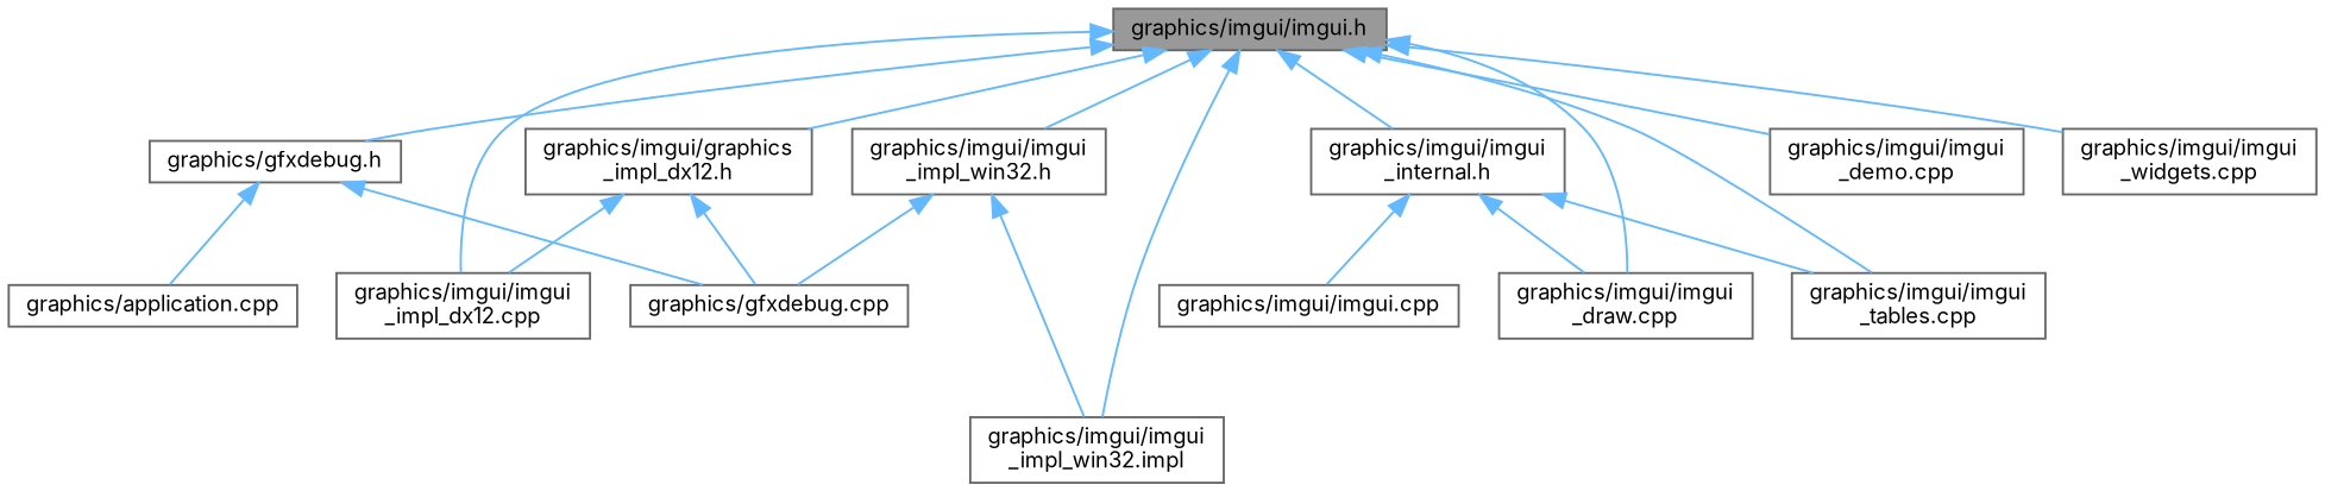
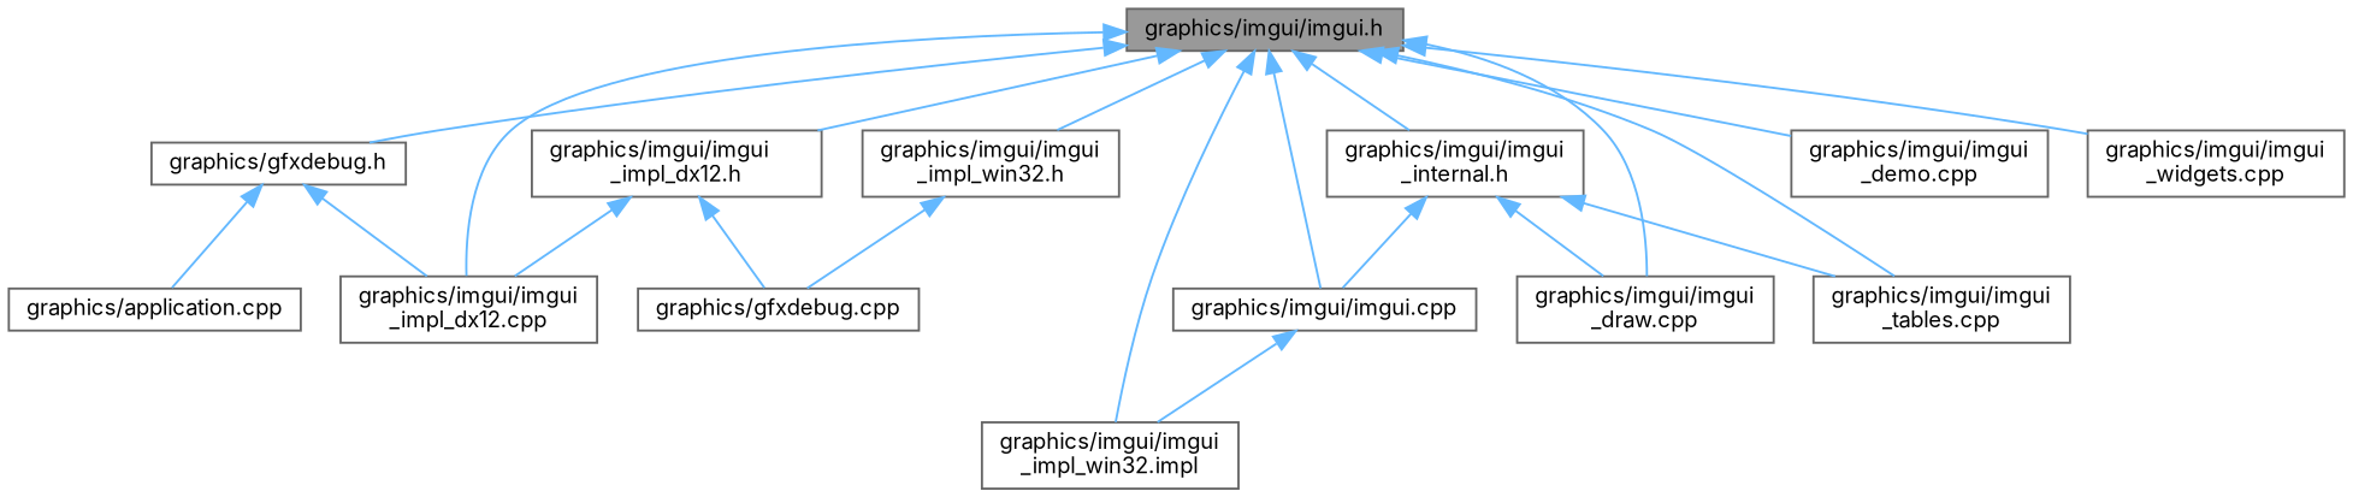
  digraph {
    fontname=Inter
    node [color=grey40 fillcolor=white fontname=Inter fontsize=10 shape=box style=filled]
    edge [color=steelblue1 dir=back fontname=Inter fontsize=10 labelfontname=Helvetica labelfontsize=10 style=solid]
    n1 [color=gray40 fillcolor=grey60 fontcolor=black height=0.2 label="graphics/imgui/imgui.h" width=0.4]
    n2 [height=0.2 label="graphics/gfxdebug.h" width=0.4]
    n3 [height=0.2 label="graphics/imgui/imgui.cpp" width=0.4]
    n4 [height=0.2 label="graphics/imgui/imgui\l_demo.cpp" width=0.4]
    n5 [height=0.2 label="graphics/imgui/imgui\l_draw.cpp" width=0.4]
    n6 [height=0.2 label="graphics/imgui/imgui\l_impl_dx12.cpp" width=0.4]
-   n7 [height=0.2 label="graphics/imgui/graphics\l_impl_dx12.h" width=0.4]
+   n7 [height=0.2 label="graphics/imgui/imgui\l_impl_dx12.h" width=0.4]
    n8 [height=0.2 label="graphics/imgui/imgui\l_impl_win32.impl" width=0.4]
    n9 [height=0.2 label="graphics/imgui/imgui\l_impl_win32.h" width=0.4]
    n10 [height=0.2 label="graphics/imgui/imgui\l_internal.h" width=0.4]
    n11 [height=0.2 label="graphics/imgui/imgui\l_tables.cpp" width=0.4]
    n12 [height=0.2 label="graphics/imgui/imgui\l_widgets.cpp" width=0.4]
    n13 [height=0.2 label="graphics/application.cpp" width=0.4]
    n14 [height=0.2 label="graphics/gfxdebug.cpp" width=0.4]
    n1 -> n2
+   n1 -> n3
    n1 -> n4
    n1 -> n5
    n1 -> n6
    n1 -> n7
    n1 -> n8
    n1 -> n9
    n1 -> n10
    n1 -> n11
    n1 -> n12
    n2 -> n13
-   n2 -> n14
+   n2 -> n6
    n7 -> n6
    n7 -> n14
-   n9 -> n8
+   n3 -> n8
    n9 -> n14
    n10 -> n3
    n10 -> n5
    n10 -> n11
  }
